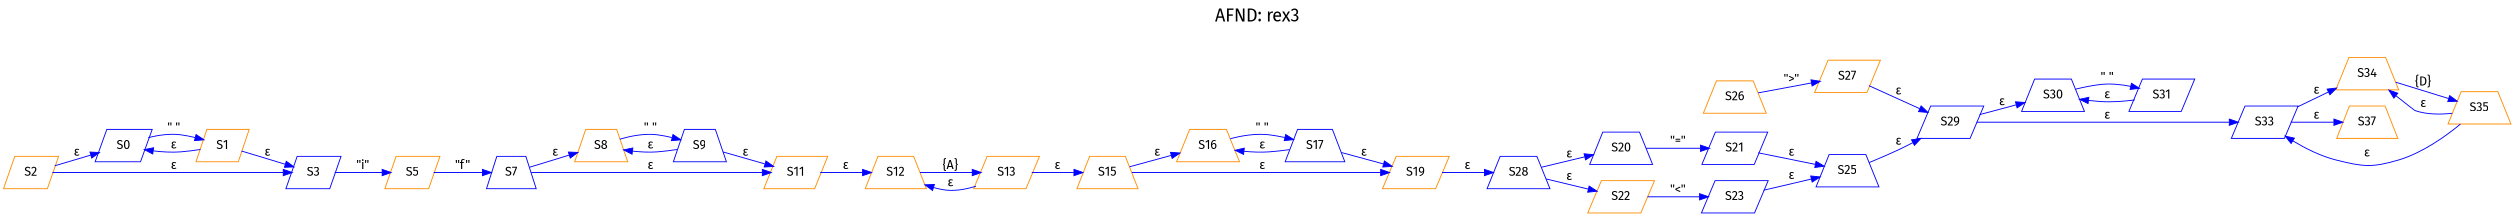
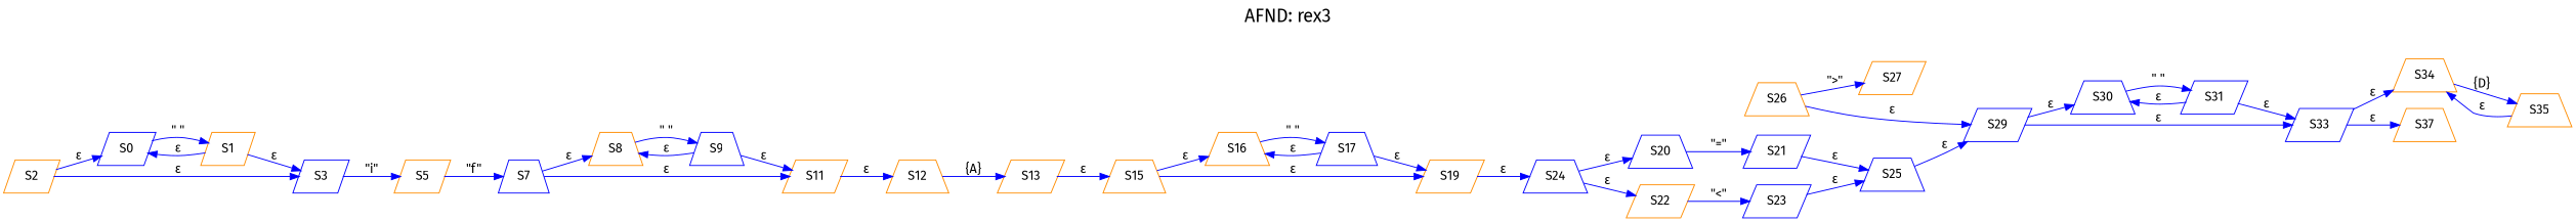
  digraph {
    fontname="Fira Sans"
    fontsize=20
    label="AFND: rex3"
    labelloc=t
    rankdir=LR
    node [color=darkorange fontname="Fira Sans" shape=parallelogram]
    edge [color=blue fontname="Fira Sans"]
    n1 [color=blue label=S0]
    n2 [label=S1]
    n3 [color=blue label=S3]
    n4 [label=S5]
    n5 [label=S2]
    n6 [color=blue label=S7 shape=trapezium]
    n7 [label=S8 shape=trapezium]
    n8 [label=S11]
    n9 [color=blue label=S9 shape=trapezium]
    n10 [label=S12 shape=trapezium]
    n11 [label=S13]
    n12 [label=S15 shape=trapezium]
    n13 [label=S16 shape=trapezium]
    n14 [label=S19]
    n15 [color=blue label=S17 shape=trapezium]
-   n16 [color=blue label=S28 shape=trapezium]
+   n16 [color=blue label=S24 shape=trapezium]
    n17 [color=blue label=S20 shape=trapezium]
    n18 [label=S22]
    n19 [label=S26 shape=trapezium]
    n20 [label=S27]
    n21 [color=blue label=S21]
    n22 [color=blue label=S25 shape=trapezium]
    n23 [color=blue label=S29]
    n24 [color=blue label=S23]
    n25 [color=blue label=S30 shape=trapezium]
    n26 [color=blue label=S33]
    n27 [color=blue label=S31]
    n28 [label=S34 shape=trapezium]
    S37 [shape=trapezium]
    n30 [label=S35 shape=trapezium]
    n1 -> n2 [label="\" \""]
    n1 -> n2 [dir=back label="ε"]
    n2 -> n3 [label="ε"]
    n3 -> n4 [label="\"i\""]
    n4 -> n6 [label="\"f\""]
    n5 -> n1 [label="ε"]
    n5 -> n3 [label="ε"]
    n6 -> n7 [label="ε"]
    n6 -> n8 [label="ε"]
    n7 -> n9 [label="\" \""]
    n7 -> n9 [dir=back label="ε"]
    n8 -> n10 [label="ε"]
    n9 -> n8 [label="ε"]
    n10 -> n11 [label="{A}"]
-   n10 -> n11 [dir=back label="ε"]
    n11 -> n12 [label="ε"]
    n12 -> n13 [label="ε"]
    n12 -> n14 [label="ε"]
    n13 -> n15 [label="\" \""]
    n13 -> n15 [dir=back label="ε"]
    n14 -> n16 [label="ε"]
    n15 -> n14 [label="ε"]
    n16 -> n17 [label="ε"]
    n16 -> n18 [label="ε"]
    n17 -> n21 [label="\"=\""]
    n18 -> n24 [label="\"<\""]
    n19 -> n20 [label="\">\""]
-   n20 -> n23 [label="ε"]
+   n19 -> n23 [label="ε"]
    n21 -> n22 [label="ε"]
    n22 -> n23 [label="ε"]
    n23 -> n25 [label="ε"]
    n23 -> n26 [label="ε"]
    n24 -> n22 [label="ε"]
    n25 -> n27 [label="\" \""]
    n25 -> n27 [dir=back label="ε"]
    n26 -> n28 [label="ε"]
    n26 -> S37 [label="ε"]
-   n30 -> n26 [label="ε"]
+   n27 -> n26 [label="ε"]
    n28 -> n30 [label="{D}"]
    n28 -> n30 [dir=back label="ε"]
  }
